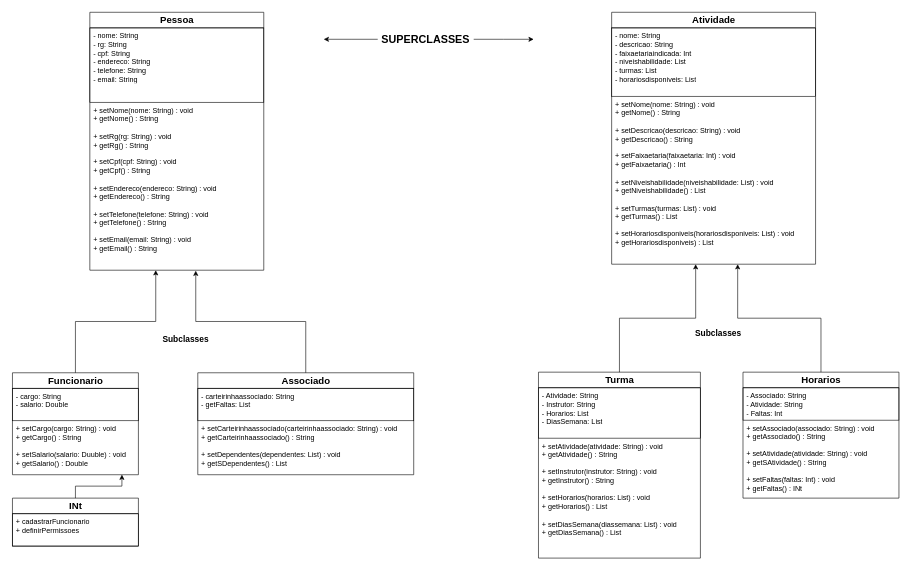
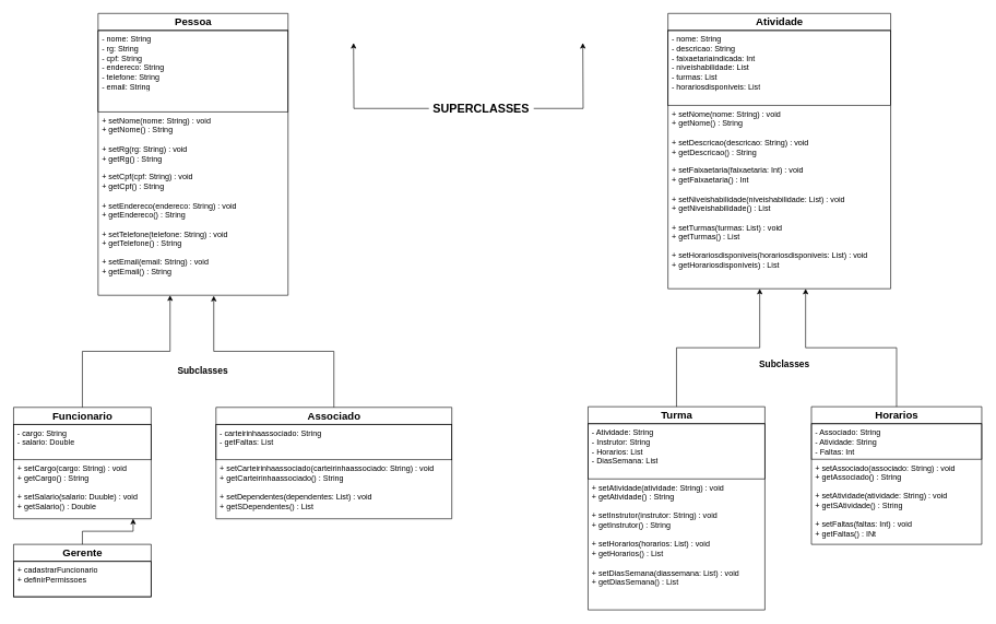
  <mxCell id="0" />
  <mxCell id="1" parent="0" />
  <mxCell id="2" style="edgeStyle=orthogonalEdgeStyle;rounded=0;orthogonalLoop=1;jettySize=auto;html=1;" edge="1" parent="1" source="4"><mxGeometry relative="1" as="geometry"><mxPoint x="889" y="65" as="targetPoint" /></mxGeometry></mxCell>
  <mxCell id="3" style="edgeStyle=orthogonalEdgeStyle;rounded=0;orthogonalLoop=1;jettySize=auto;html=1;" edge="1" parent="1" source="4"><mxGeometry relative="1" as="geometry"><mxPoint x="539" y="65" as="targetPoint" /></mxGeometry></mxCell>
- <mxCell id="4" value="&lt;b&gt;&lt;font style=&quot;font-size: 18px;&quot;&gt;SUPERCLASSES&lt;/font&gt;&lt;/b&gt;" style="text;html=1;strokeColor=none;fillColor=none;align=center;verticalAlign=middle;whiteSpace=wrap;rounded=0;" vertex="1" parent="1"><mxGeometry x="629" y="50" width="160" height="30" as="geometry" /></mxCell>
+ <mxCell id="4" value="&lt;b&gt;&lt;font style=&quot;font-size: 18px;&quot;&gt;SUPERCLASSES&lt;/font&gt;&lt;/b&gt;" style="text;html=1;strokeColor=none;fillColor=none;align=center;verticalAlign=middle;whiteSpace=wrap;rounded=0;" vertex="1" parent="1"><mxGeometry x="654" y="150" width="160" height="30" as="geometry" /></mxCell>
  <mxCell id="5" value="&lt;b&gt;&lt;font style=&quot;font-size: 16px;&quot;&gt;Pessoa&lt;/font&gt;&lt;/b&gt;" style="swimlane;fontStyle=0;childLayout=stackLayout;horizontal=1;startSize=26;fillColor=none;horizontalStack=0;resizeParent=1;resizeParentMax=0;resizeLast=0;collapsible=1;marginBottom=0;html=1;" vertex="1" parent="1"><mxGeometry x="149" y="20" width="290" height="430" as="geometry" /></mxCell>
  <mxCell id="6" value="- nome: String&lt;br&gt;- rg: String&lt;br style=&quot;border-color: var(--border-color);&quot;&gt;- cpf: String&lt;br&gt;- endereco: String&lt;br&gt;- telefone: String&lt;br&gt;- email: String" style="text;align=left;verticalAlign=top;spacingLeft=4;spacingRight=4;overflow=hidden;rotatable=0;points=[[0,0.5],[1,0.5]];portConstraint=eastwest;whiteSpace=wrap;html=1;strokeWidth=1;fillColor=none;strokeColor=default;" vertex="1" parent="5"><mxGeometry y="26" width="290" height="124" as="geometry" /></mxCell>
  <mxCell id="7" value="+ setNome(nome: String) : void&lt;br&gt;+ getNome() : String&lt;br&gt;&lt;br&gt;+ setRg(rg: String) : void&lt;br style=&quot;border-color: var(--border-color);&quot;&gt;+ getRg() : String&lt;br style=&quot;border-color: var(--border-color);&quot;&gt;&lt;br style=&quot;border-color: var(--border-color);&quot;&gt;+ setCpf(cpf: String) : void&lt;br style=&quot;border-color: var(--border-color);&quot;&gt;+ getCpf() : String&lt;br&gt;&lt;br&gt;+ setEndereco(endereco: String) : void&lt;br style=&quot;border-color: var(--border-color);&quot;&gt;+ getEndereco() : String&lt;br&gt;&lt;br&gt;+ setTelefone(telefone: String) : void&lt;br style=&quot;border-color: var(--border-color);&quot;&gt;+ getTelefone() : String&lt;br&gt;&lt;br&gt;+ setEmail(email: String) : void&lt;br style=&quot;border-color: var(--border-color);&quot;&gt;+ getEmail() : String" style="text;align=left;verticalAlign=top;spacingLeft=4;spacingRight=4;overflow=hidden;rotatable=0;points=[[0,0.5],[1,0.5]];portConstraint=eastwest;whiteSpace=wrap;html=1;" vertex="1" parent="5"><mxGeometry y="150" width="290" height="280" as="geometry" /></mxCell>
  <mxCell id="8" value="&lt;span style=&quot;font-size: 16px;&quot;&gt;&lt;b&gt;Atividade&lt;/b&gt;&lt;/span&gt;" style="swimlane;fontStyle=0;childLayout=stackLayout;horizontal=1;startSize=26;fillColor=none;horizontalStack=0;resizeParent=1;resizeParentMax=0;resizeLast=0;collapsible=1;marginBottom=0;html=1;" vertex="1" parent="1"><mxGeometry x="1019" y="20" width="340" height="420" as="geometry" /></mxCell>
  <mxCell id="9" value="- nome: String&lt;br&gt;- descricao: String&lt;br&gt;- faixaetariaindicada: Int&lt;br&gt;- niveishabilidade: List&lt;br&gt;- turmas: List&lt;br&gt;- horariosdisponiveis: List" style="text;align=left;verticalAlign=top;spacingLeft=4;spacingRight=4;overflow=hidden;rotatable=0;points=[[0,0.5],[1,0.5]];portConstraint=eastwest;whiteSpace=wrap;html=1;strokeWidth=1;fillColor=none;strokeColor=default;" vertex="1" parent="8"><mxGeometry y="26" width="340" height="114" as="geometry" /></mxCell>
  <mxCell id="10" value="+ setNome(nome: String) : void&lt;br&gt;+ getNome() : String&lt;br&gt;&lt;br&gt;+ setDescricao(descricao: String) : void&lt;br style=&quot;border-color: var(--border-color);&quot;&gt;+ getDescricao() : String&lt;br&gt;&lt;br&gt;+ setFaixaetaria(faixaetaria: Int) : void&lt;br style=&quot;border-color: var(--border-color);&quot;&gt;+ getFaixaetaria() : Int&lt;br&gt;&lt;br&gt;+ setNiveishabilidade(niveishabilidade: List) : void&lt;br style=&quot;border-color: var(--border-color);&quot;&gt;+ getNiveishabilidade() : List&lt;br&gt;&lt;br&gt;+ setTurmas(turmas: List) : void&lt;br style=&quot;border-color: var(--border-color);&quot;&gt;+ getTurmas() : List&lt;br&gt;&lt;br&gt;+ setHorariosdisponiveis(horariosdisponiveis: List) : void&lt;br style=&quot;border-color: var(--border-color);&quot;&gt;+ getHorariosdisponiveis) : List" style="text;align=left;verticalAlign=top;spacingLeft=4;spacingRight=4;overflow=hidden;rotatable=0;points=[[0,0.5],[1,0.5]];portConstraint=eastwest;whiteSpace=wrap;html=1;" vertex="1" parent="8"><mxGeometry y="140" width="340" height="280" as="geometry" /></mxCell>
  <mxCell id="11" style="edgeStyle=orthogonalEdgeStyle;rounded=0;orthogonalLoop=1;jettySize=auto;html=1;entryX=0.379;entryY=1;entryDx=0;entryDy=0;entryPerimeter=0;" edge="1" parent="1" source="12" target="7"><mxGeometry relative="1" as="geometry" /></mxCell>
  <mxCell id="12" value="&lt;b&gt;&lt;font style=&quot;font-size: 16px;&quot;&gt;Funcionario&lt;/font&gt;&lt;/b&gt;" style="swimlane;fontStyle=0;childLayout=stackLayout;horizontal=1;startSize=26;fillColor=none;horizontalStack=0;resizeParent=1;resizeParentMax=0;resizeLast=0;collapsible=1;marginBottom=0;html=1;" vertex="1" parent="1"><mxGeometry x="20" y="621" width="210" height="170" as="geometry" /></mxCell>
  <mxCell id="13" value="- cargo: String&lt;br&gt;- salario: Double" style="text;align=left;verticalAlign=top;spacingLeft=4;spacingRight=4;overflow=hidden;rotatable=0;points=[[0,0.5],[1,0.5]];portConstraint=eastwest;whiteSpace=wrap;html=1;strokeWidth=1;fillColor=none;strokeColor=default;" vertex="1" parent="12"><mxGeometry y="26" width="210" height="54" as="geometry" /></mxCell>
  <mxCell id="14" value="+ setCargo(cargo: String) : void&lt;br&gt;+ getCargo() : String&lt;br&gt;&lt;br&gt;+ setSalario(salario: Duuble) : void&lt;br style=&quot;border-color: var(--border-color);&quot;&gt;+ getSalario() : Double" style="text;align=left;verticalAlign=top;spacingLeft=4;spacingRight=4;overflow=hidden;rotatable=0;points=[[0,0.5],[1,0.5]];portConstraint=eastwest;whiteSpace=wrap;html=1;" vertex="1" parent="12"><mxGeometry y="80" width="210" height="90" as="geometry" /></mxCell>
  <mxCell id="15" value="&lt;font style=&quot;font-size: 14px;&quot;&gt;&lt;b&gt;Subclasses&lt;/b&gt;&lt;/font&gt;" style="text;html=1;strokeColor=none;fillColor=none;align=center;verticalAlign=middle;whiteSpace=wrap;rounded=0;" vertex="1" parent="1"><mxGeometry x="279" y="550" width="60" height="30" as="geometry" /></mxCell>
  <mxCell id="16" style="edgeStyle=orthogonalEdgeStyle;rounded=0;orthogonalLoop=1;jettySize=auto;html=1;entryX=0.609;entryY=1.003;entryDx=0;entryDy=0;entryPerimeter=0;" edge="1" parent="1" source="17" target="7"><mxGeometry relative="1" as="geometry" /></mxCell>
  <mxCell id="17" value="&lt;b&gt;&lt;font style=&quot;font-size: 16px;&quot;&gt;Associado&lt;/font&gt;&lt;/b&gt;" style="swimlane;fontStyle=0;childLayout=stackLayout;horizontal=1;startSize=26;fillColor=none;horizontalStack=0;resizeParent=1;resizeParentMax=0;resizeLast=0;collapsible=1;marginBottom=0;html=1;" vertex="1" parent="1"><mxGeometry x="329" y="621" width="360" height="170" as="geometry" /></mxCell>
  <mxCell id="18" value="- carteirinhaassociado: String&lt;br&gt;- getFaltas: List" style="text;align=left;verticalAlign=top;spacingLeft=4;spacingRight=4;overflow=hidden;rotatable=0;points=[[0,0.5],[1,0.5]];portConstraint=eastwest;whiteSpace=wrap;html=1;strokeWidth=1;fillColor=none;strokeColor=default;" vertex="1" parent="17"><mxGeometry y="26" width="360" height="54" as="geometry" /></mxCell>
  <mxCell id="19" value="+ setCarteirinhaassociado(carteirinhaassociado: String) : void&lt;br&gt;+ getCarteirinhaassociado() : String&lt;br&gt;&lt;br&gt;+ setDependentes(dependentes: List) : void&lt;br style=&quot;border-color: var(--border-color);&quot;&gt;+ getSDependentes() : List" style="text;align=left;verticalAlign=top;spacingLeft=4;spacingRight=4;overflow=hidden;rotatable=0;points=[[0,0.5],[1,0.5]];portConstraint=eastwest;whiteSpace=wrap;html=1;" vertex="1" parent="17"><mxGeometry y="80" width="360" height="90" as="geometry" /></mxCell>
  <mxCell id="20" style="edgeStyle=orthogonalEdgeStyle;rounded=0;orthogonalLoop=1;jettySize=auto;html=1;entryX=0.869;entryY=0.999;entryDx=0;entryDy=0;entryPerimeter=0;" edge="1" parent="1" source="21" target="14"><mxGeometry relative="1" as="geometry" /></mxCell>
- <mxCell id="21" value="&lt;b&gt;&lt;font style=&quot;font-size: 16px;&quot;&gt;INt&lt;/font&gt;&lt;/b&gt;" style="swimlane;fontStyle=0;childLayout=stackLayout;horizontal=1;startSize=26;fillColor=none;horizontalStack=0;resizeParent=1;resizeParentMax=0;resizeLast=0;collapsible=1;marginBottom=0;html=1;" vertex="1" parent="1"><mxGeometry x="20" y="830" width="210" height="80" as="geometry" /></mxCell>
+ <mxCell id="21" value="&lt;b&gt;&lt;font style=&quot;font-size: 16px;&quot;&gt;Gerente&lt;/font&gt;&lt;/b&gt;" style="swimlane;fontStyle=0;childLayout=stackLayout;horizontal=1;startSize=26;fillColor=none;horizontalStack=0;resizeParent=1;resizeParentMax=0;resizeLast=0;collapsible=1;marginBottom=0;html=1;" vertex="1" parent="1"><mxGeometry x="20" y="830" width="210" height="80" as="geometry" /></mxCell>
  <mxCell id="22" value="+ cadastrarFuncionario&lt;br&gt;+ definirPermissoes" style="text;align=left;verticalAlign=top;spacingLeft=4;spacingRight=4;overflow=hidden;rotatable=0;points=[[0,0.5],[1,0.5]];portConstraint=eastwest;whiteSpace=wrap;html=1;strokeWidth=1;fillColor=none;strokeColor=default;" vertex="1" parent="21"><mxGeometry y="26" width="210" height="54" as="geometry" /></mxCell>
  <mxCell id="23" style="edgeStyle=orthogonalEdgeStyle;rounded=0;orthogonalLoop=1;jettySize=auto;html=1;entryX=0.412;entryY=1;entryDx=0;entryDy=0;entryPerimeter=0;" edge="1" parent="1" source="24" target="10"><mxGeometry relative="1" as="geometry" /></mxCell>
  <mxCell id="24" value="&lt;span style=&quot;font-size: 16px;&quot;&gt;&lt;b&gt;Turma&lt;/b&gt;&lt;/span&gt;" style="swimlane;fontStyle=0;childLayout=stackLayout;horizontal=1;startSize=26;fillColor=none;horizontalStack=0;resizeParent=1;resizeParentMax=0;resizeLast=0;collapsible=1;marginBottom=0;html=1;" vertex="1" parent="1"><mxGeometry x="897" y="620" width="270" height="310" as="geometry" /></mxCell>
  <mxCell id="25" value="- Atividade: String&lt;br&gt;- Instrutor: String&lt;br&gt;- Horarios: List&lt;br&gt;- DiasSemana: List" style="text;align=left;verticalAlign=top;spacingLeft=4;spacingRight=4;overflow=hidden;rotatable=0;points=[[0,0.5],[1,0.5]];portConstraint=eastwest;whiteSpace=wrap;html=1;strokeWidth=1;fillColor=none;strokeColor=default;" vertex="1" parent="24"><mxGeometry y="26" width="270" height="84" as="geometry" /></mxCell>
  <mxCell id="26" value="+ setAtividade(atividade: String) : void&lt;br&gt;+ getAtividade() : String&lt;br&gt;&lt;br&gt;+ setInstrutor(instrutor: String) : void&lt;br&gt;+ getInstrutor() : String&lt;br&gt;&lt;br&gt;+ setHorarios(horarios: List) : void&lt;br style=&quot;border-color: var(--border-color);&quot;&gt;+ getHorarios() : List&lt;br&gt;&lt;br&gt;+ setDiasSemana(diassemana: List) : void&lt;br style=&quot;border-color: var(--border-color);&quot;&gt;+ getDiasSemana() : List" style="text;align=left;verticalAlign=top;spacingLeft=4;spacingRight=4;overflow=hidden;rotatable=0;points=[[0,0.5],[1,0.5]];portConstraint=eastwest;whiteSpace=wrap;html=1;" vertex="1" parent="24"><mxGeometry y="110" width="270" height="200" as="geometry" /></mxCell>
  <mxCell id="27" style="edgeStyle=orthogonalEdgeStyle;rounded=0;orthogonalLoop=1;jettySize=auto;html=1;entryX=0.618;entryY=1;entryDx=0;entryDy=0;entryPerimeter=0;" edge="1" parent="1" source="28" target="10"><mxGeometry relative="1" as="geometry" /></mxCell>
  <mxCell id="28" value="&lt;span style=&quot;font-size: 16px;&quot;&gt;&lt;b&gt;Horarios&lt;/b&gt;&lt;/span&gt;" style="swimlane;fontStyle=0;childLayout=stackLayout;horizontal=1;startSize=26;fillColor=none;horizontalStack=0;resizeParent=1;resizeParentMax=0;resizeLast=0;collapsible=1;marginBottom=0;html=1;" vertex="1" parent="1"><mxGeometry x="1238" y="620" width="260" height="210" as="geometry" /></mxCell>
  <mxCell id="29" value="- Associado: String&lt;br&gt;- Atividade: String&lt;br&gt;- Faltas: Int" style="text;align=left;verticalAlign=top;spacingLeft=4;spacingRight=4;overflow=hidden;rotatable=0;points=[[0,0.5],[1,0.5]];portConstraint=eastwest;whiteSpace=wrap;html=1;strokeWidth=1;fillColor=none;strokeColor=default;" vertex="1" parent="28"><mxGeometry y="26" width="260" height="54" as="geometry" /></mxCell>
  <mxCell id="30" value="+ setAssociado(associado: String) : void&lt;br&gt;+ getAssociado() : String&lt;br&gt;&lt;br&gt;+ setAtividade(atividade: String) : void&lt;br style=&quot;border-color: var(--border-color);&quot;&gt;+ getSAtividade() : String&lt;br&gt;&lt;br&gt;+ setFaltas(faltas: Int) : void&lt;br style=&quot;border-color: var(--border-color);&quot;&gt;+ getFaltas() : INt" style="text;align=left;verticalAlign=top;spacingLeft=4;spacingRight=4;overflow=hidden;rotatable=0;points=[[0,0.5],[1,0.5]];portConstraint=eastwest;whiteSpace=wrap;html=1;" vertex="1" parent="28"><mxGeometry y="80" width="260" height="130" as="geometry" /></mxCell>
  <mxCell id="31" value="&lt;font style=&quot;font-size: 14px;&quot;&gt;&lt;b&gt;Subclasses&lt;/b&gt;&lt;/font&gt;" style="text;html=1;strokeColor=none;fillColor=none;align=center;verticalAlign=middle;whiteSpace=wrap;rounded=0;" vertex="1" parent="1"><mxGeometry x="1167" y="540" width="60" height="30" as="geometry" /></mxCell>
